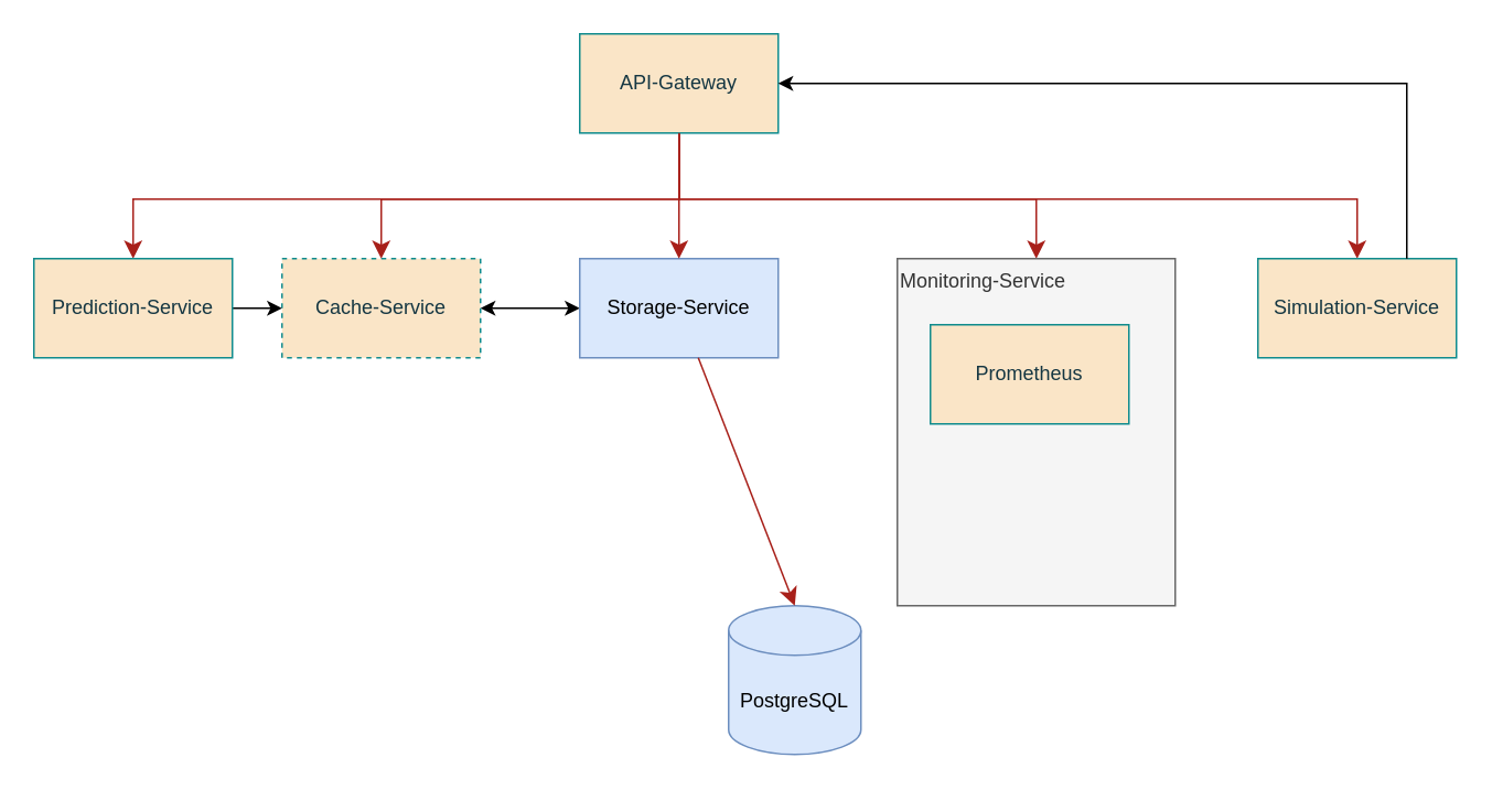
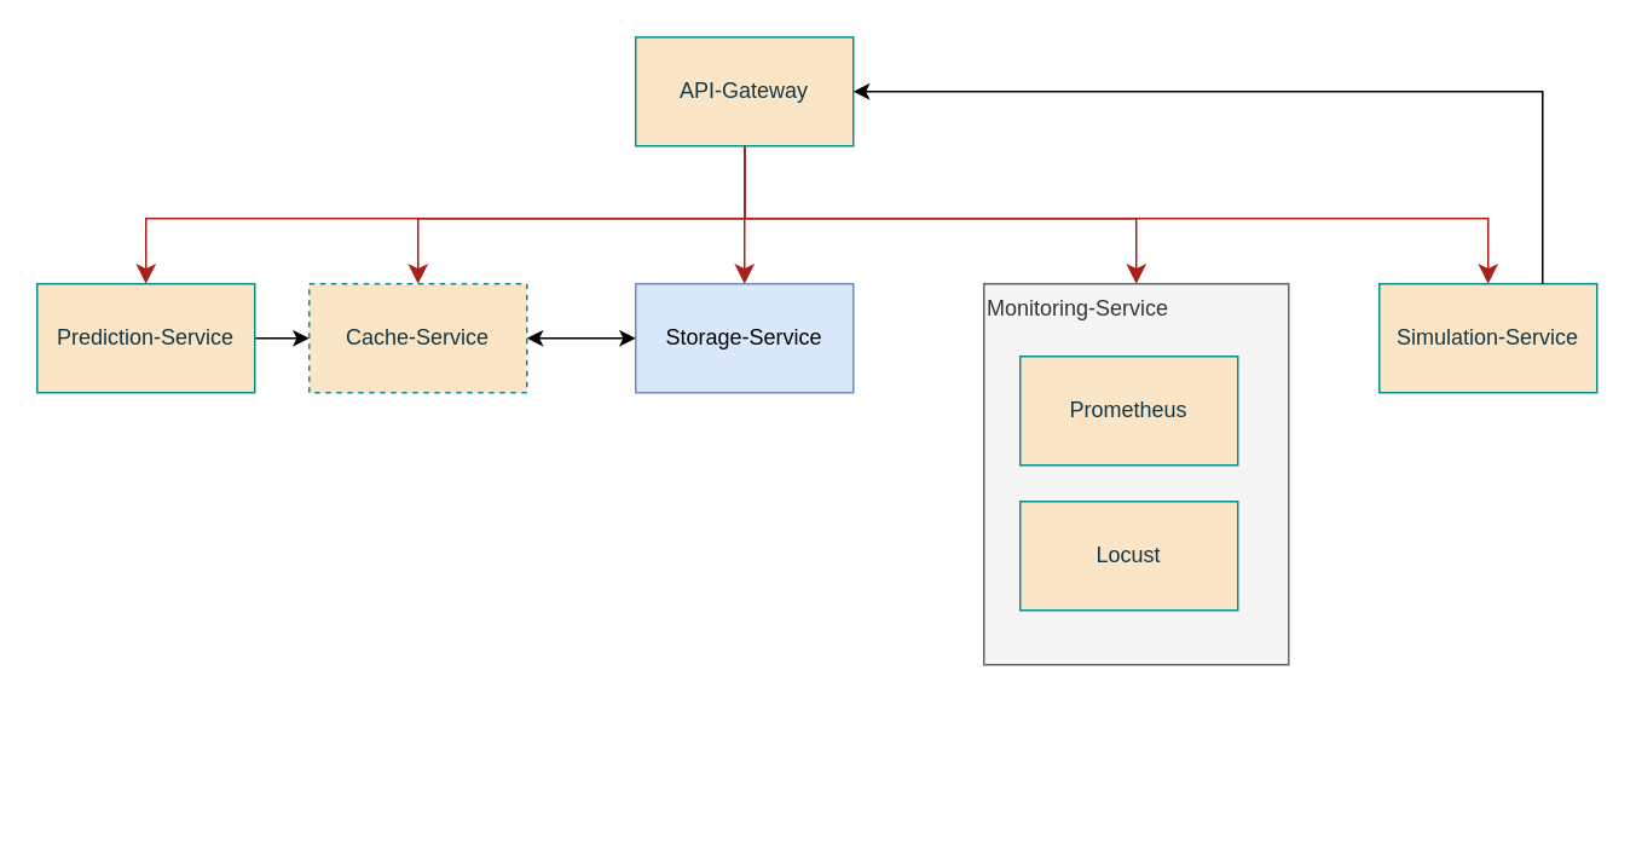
  <mxCell id="0" />
  <mxCell id="1" parent="0" />
  <mxCell id="2" style="edgeStyle=orthogonalEdgeStyle;rounded=0;orthogonalLoop=1;jettySize=auto;html=1;startArrow=classic;startFill=1;" parent="1" source="3" target="13" edge="1"><mxGeometry relative="1" as="geometry" /></mxCell>
  <mxCell id="3" value="Storage-Service" style="rounded=0;whiteSpace=wrap;html=1;labelBackgroundColor=none;fillColor=#dae8fc;strokeColor=#6c8ebf;" parent="1" vertex="1"><mxGeometry x="350" y="156" width="120" height="60" as="geometry" /></mxCell>
  <mxCell id="4" style="edgeStyle=none;curved=0;rounded=0;orthogonalLoop=1;jettySize=auto;html=1;entryX=0.5;entryY=0;entryDx=0;entryDy=0;fontSize=12;startSize=8;endSize=8;labelBackgroundColor=none;strokeColor=#A8201A;fontColor=default;" parent="1" source="8" target="9" edge="1"><mxGeometry relative="1" as="geometry"><Array as="points"><mxPoint x="410" y="120" /><mxPoint x="626" y="120" /></Array></mxGeometry></mxCell>
  <mxCell id="5" style="edgeStyle=none;curved=1;rounded=0;orthogonalLoop=1;jettySize=auto;html=1;fontSize=12;startSize=8;endSize=8;labelBackgroundColor=none;strokeColor=#A8201A;fontColor=default;" parent="1" source="8" target="3" edge="1"><mxGeometry relative="1" as="geometry" /></mxCell>
  <mxCell id="6" style="edgeStyle=none;curved=0;rounded=0;orthogonalLoop=1;jettySize=auto;html=1;entryX=0.5;entryY=0;entryDx=0;entryDy=0;fontSize=12;startSize=8;endSize=8;labelBackgroundColor=none;strokeColor=#A8201A;fontColor=default;" parent="1" source="8" target="15" edge="1"><mxGeometry relative="1" as="geometry"><Array as="points"><mxPoint x="410" y="120" /><mxPoint x="80" y="120" /></Array></mxGeometry></mxCell>
  <mxCell id="7" style="edgeStyle=none;curved=0;rounded=0;orthogonalLoop=1;jettySize=auto;html=1;entryX=0.5;entryY=0;entryDx=0;entryDy=0;strokeColor=#A8201A;fontSize=12;fontColor=#143642;startSize=8;endSize=8;fillColor=#FAE5C7;exitX=0.5;exitY=1;exitDx=0;exitDy=0;" parent="1" source="8" target="18" edge="1"><mxGeometry relative="1" as="geometry"><mxPoint x="357" y="70" as="sourcePoint" /><Array as="points"><mxPoint x="410" y="120" /><mxPoint x="820" y="120" /></Array></mxGeometry></mxCell>
  <mxCell id="8" value="API-Gateway" style="rounded=0;whiteSpace=wrap;html=1;labelBackgroundColor=none;fillColor=#FAE5C7;strokeColor=#0F8B8D;fontColor=#143642;" parent="1" vertex="1"><mxGeometry x="350" y="20" width="120" height="60" as="geometry" /></mxCell>
  <mxCell id="9" value="Monitoring-Service" style="rounded=0;whiteSpace=wrap;html=1;verticalAlign=top;align=left;labelBackgroundColor=none;fillColor=#f5f5f5;strokeColor=#666666;fontColor=#333333;" parent="1" vertex="1"><mxGeometry x="542" y="156" width="168" height="210" as="geometry" /></mxCell>
- <mxCell id="10" value="PostgreSQL" style="shape=cylinder3;whiteSpace=wrap;html=1;boundedLbl=1;backgroundOutline=1;size=15;labelBackgroundColor=none;fillColor=#dae8fc;strokeColor=#6c8ebf;" parent="1" vertex="1"><mxGeometry x="440" y="366" width="80" height="90" as="geometry" /></mxCell>
  <mxCell id="11" value="Prometheus" style="rounded=0;whiteSpace=wrap;html=1;labelBackgroundColor=none;fillColor=#FAE5C7;strokeColor=#0F8B8D;fontColor=#143642;" parent="1" vertex="1"><mxGeometry x="562" y="196" width="120" height="60" as="geometry" /></mxCell>
+ <mxCell id="12" value="Locust" style="rounded=0;whiteSpace=wrap;html=1;labelBackgroundColor=none;fillColor=#FAE5C7;strokeColor=#0F8B8D;fontColor=#143642;" parent="1" vertex="1"><mxGeometry x="562" y="276" width="120" height="60" as="geometry" /></mxCell>
  <mxCell id="13" value="Cache-Service" style="rounded=0;whiteSpace=wrap;html=1;labelBackgroundColor=none;fillColor=#FAE5C7;strokeColor=#0F8B8D;fontColor=#143642;dashed=1;" parent="1" vertex="1"><mxGeometry x="170" y="156" width="120" height="60" as="geometry" /></mxCell>
  <mxCell id="14" value="" style="edgeStyle=orthogonalEdgeStyle;rounded=0;orthogonalLoop=1;jettySize=auto;html=1;" edge="1" parent="1" source="15" target="13"><mxGeometry relative="1" as="geometry"><Array as="points"><mxPoint x="240" y="186" /></Array></mxGeometry></mxCell>
  <mxCell id="15" value="Prediction-Service" style="rounded=0;whiteSpace=wrap;html=1;labelBackgroundColor=none;fillColor=#FAE5C7;strokeColor=#0F8B8D;fontColor=#143642;" parent="1" vertex="1"><mxGeometry x="20" y="156" width="120" height="60" as="geometry" /></mxCell>
  <mxCell id="16" style="edgeStyle=none;curved=0;rounded=0;orthogonalLoop=1;jettySize=auto;html=1;fontSize=12;startSize=8;endSize=8;entryX=0.5;entryY=0;entryDx=0;entryDy=0;labelBackgroundColor=none;strokeColor=#A8201A;fontColor=default;" parent="1" source="8" target="13" edge="1"><mxGeometry relative="1" as="geometry"><mxPoint x="93" y="168" as="targetPoint" /><Array as="points"><mxPoint x="410" y="120" /><mxPoint x="230" y="120" /></Array></mxGeometry></mxCell>
- <mxCell id="17" style="edgeStyle=none;curved=1;rounded=0;orthogonalLoop=1;jettySize=auto;html=1;entryX=0.5;entryY=0;entryDx=0;entryDy=0;entryPerimeter=0;strokeColor=#A8201A;fontSize=12;fontColor=#143642;startSize=8;endSize=8;fillColor=#FAE5C7;" parent="1" source="3" target="10" edge="1"><mxGeometry relative="1" as="geometry" /></mxCell>
  <mxCell id="18" value="Simulation-Service" style="rounded=0;whiteSpace=wrap;html=1;labelBackgroundColor=none;fillColor=#FAE5C7;strokeColor=#0F8B8D;fontColor=#143642;" parent="1" vertex="1"><mxGeometry x="760" y="156" width="120" height="60" as="geometry" /></mxCell>
  <mxCell id="19" style="edgeStyle=orthogonalEdgeStyle;rounded=0;orthogonalLoop=1;jettySize=auto;html=1;entryX=1;entryY=0.5;entryDx=0;entryDy=0;exitX=0.75;exitY=0;exitDx=0;exitDy=0;" edge="1" parent="1" source="18" target="8"><mxGeometry relative="1" as="geometry"><Array as="points"><mxPoint x="850" y="50" /></Array></mxGeometry></mxCell>
